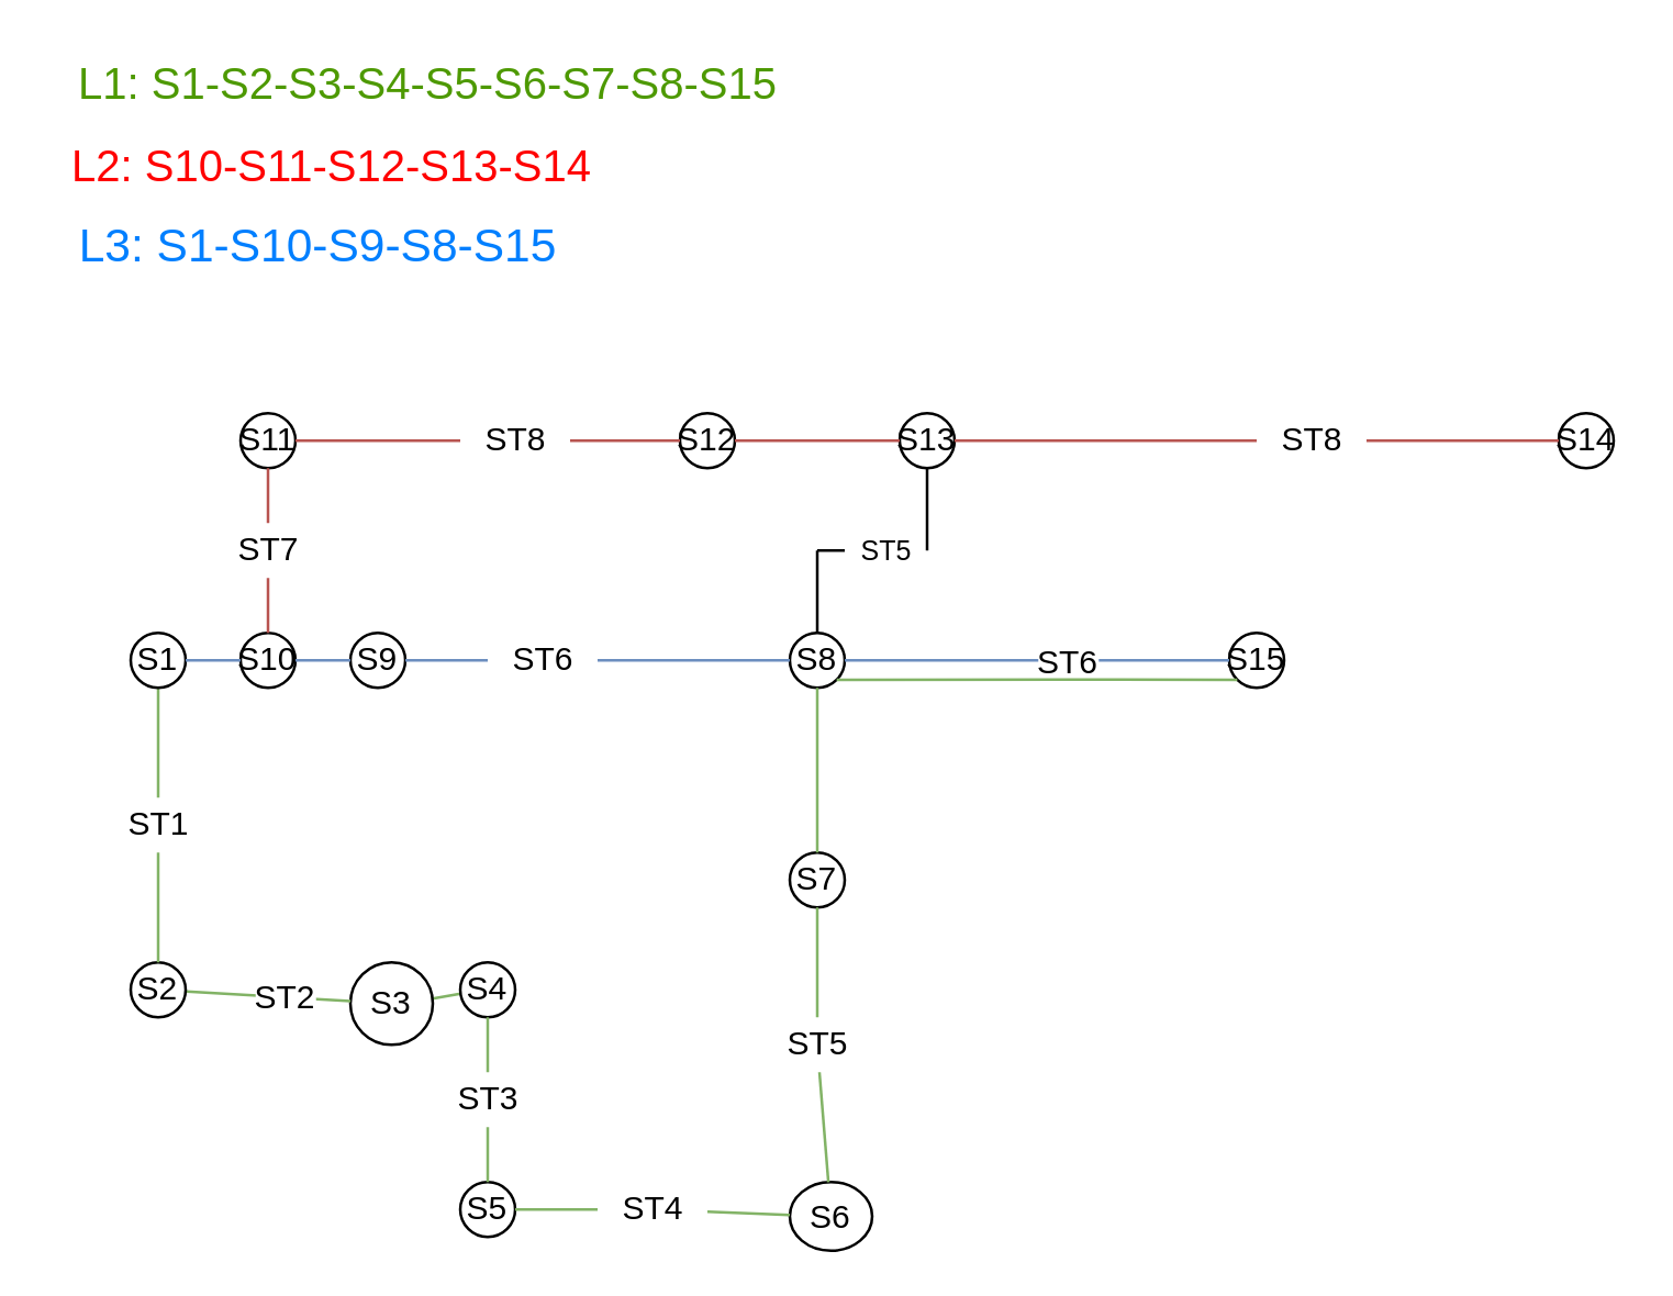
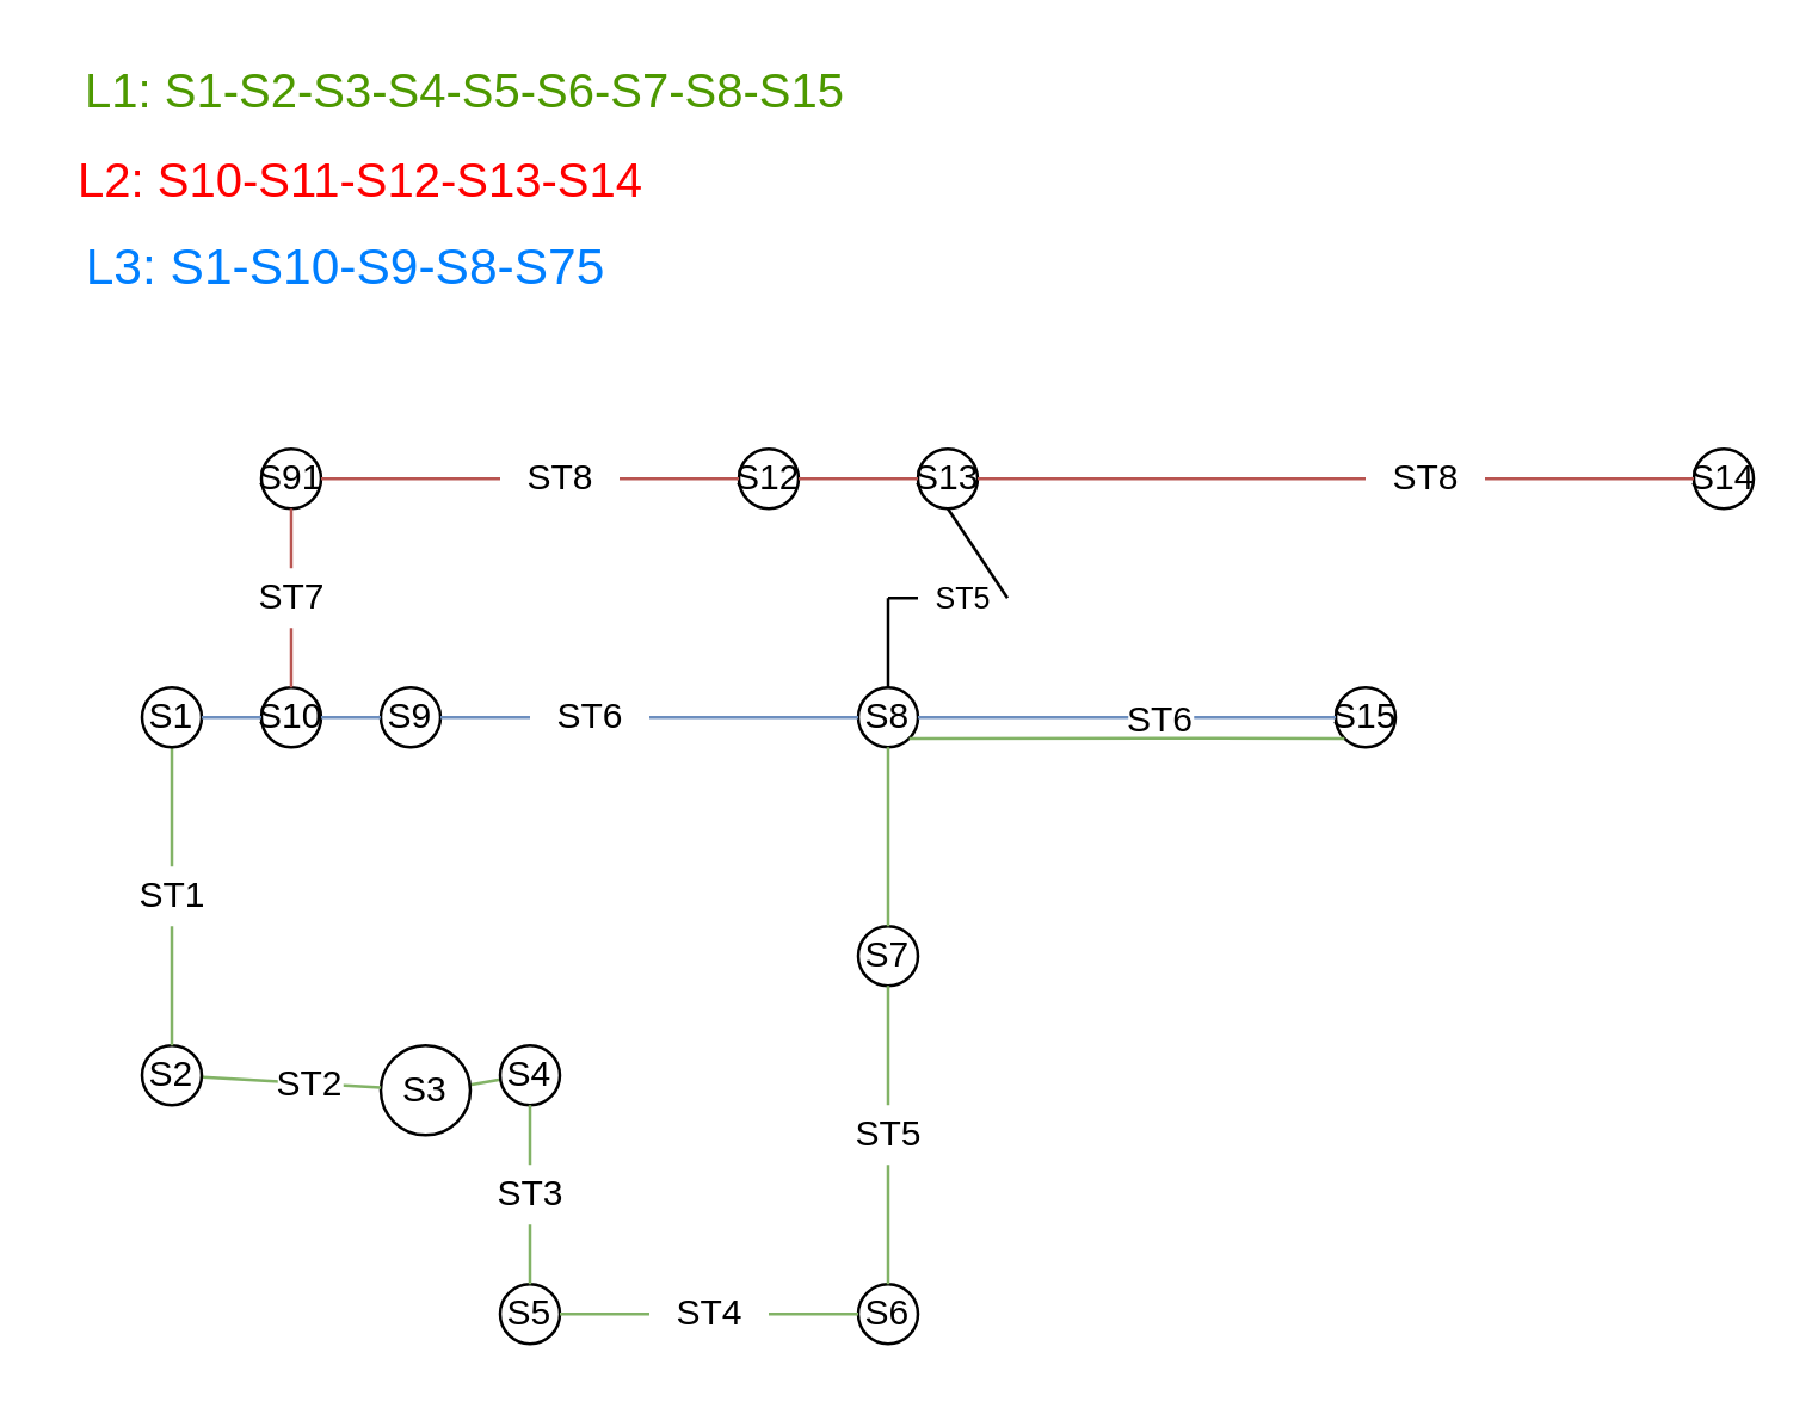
  <mxCell id="0" />
  <mxCell id="1" parent="0" />
  <mxCell id="2" value="" style="endArrow=none;html=1;fillColor=#d5e8d4;strokeColor=#82b366;" edge="1" parent="1" source="4" target="8"><mxGeometry width="50" height="50" relative="1" as="geometry"><mxPoint x="57" y="360" as="sourcePoint" /><mxPoint x="177" y="360" as="targetPoint" /></mxGeometry></mxCell>
  <mxCell id="3" value="" style="endArrow=none;html=1;fillColor=#d5e8d4;strokeColor=#82b366;" edge="1" parent="1" source="38"><mxGeometry width="50" height="50" relative="1" as="geometry"><mxPoint x="57" y="360" as="sourcePoint" /><mxPoint x="57" y="240" as="targetPoint" /></mxGeometry></mxCell>
  <mxCell id="4" value="S3" style="ellipse;whiteSpace=wrap;html=1;aspect=fixed;" vertex="1" parent="1"><mxGeometry x="127" y="350" width="30" height="30" as="geometry" /></mxCell>
  <mxCell id="5" value="" style="endArrow=none;html=1;fillColor=#d5e8d4;strokeColor=#82b366;" edge="1" parent="1" target="4"><mxGeometry width="50" height="50" relative="1" as="geometry"><mxPoint x="57" y="360" as="sourcePoint" /><mxPoint x="217" y="360" as="targetPoint" /></mxGeometry></mxCell>
  <mxCell id="6" value="ST2" style="text;html=1;align=center;verticalAlign=middle;resizable=0;points=[];labelBackgroundColor=#ffffff;" vertex="1" connectable="0" parent="5"><mxGeometry x="0.314" y="-2" relative="1" as="geometry"><mxPoint y="-2" as="offset" /></mxGeometry></mxCell>
  <mxCell id="7" value="S2" style="ellipse;whiteSpace=wrap;html=1;aspect=fixed;" vertex="1" parent="1"><mxGeometry x="47" y="350" width="20" height="20" as="geometry" /></mxCell>
  <mxCell id="8" value="S4" style="ellipse;whiteSpace=wrap;html=1;aspect=fixed;" vertex="1" parent="1"><mxGeometry x="167" y="350" width="20" height="20" as="geometry" /></mxCell>
  <mxCell id="9" value="" style="endArrow=none;html=1;fillColor=#d5e8d4;strokeColor=#82b366;" edge="1" parent="1" source="42" target="8"><mxGeometry width="50" height="50" relative="1" as="geometry"><mxPoint x="177" y="440" as="sourcePoint" /><mxPoint x="207" y="360" as="targetPoint" /></mxGeometry></mxCell>
  <mxCell id="10" value="S5" style="ellipse;whiteSpace=wrap;html=1;aspect=fixed;" vertex="1" parent="1"><mxGeometry x="167" y="430" width="20" height="20" as="geometry" /></mxCell>
- <mxCell id="11" value="S6" style="ellipse;whiteSpace=wrap;html=1;aspect=fixed;" vertex="1" parent="1"><mxGeometry x="287" y="430" width="30" height="25" as="geometry" /></mxCell>
+ <mxCell id="11" value="S6" style="ellipse;whiteSpace=wrap;html=1;aspect=fixed;" vertex="1" parent="1"><mxGeometry x="287" y="430" width="20" height="20" as="geometry" /></mxCell>
  <mxCell id="12" value="S7" style="ellipse;whiteSpace=wrap;html=1;aspect=fixed;" vertex="1" parent="1"><mxGeometry x="287" y="310" width="20" height="20" as="geometry" /></mxCell>
  <mxCell id="13" value="S8" style="ellipse;whiteSpace=wrap;html=1;aspect=fixed;" vertex="1" parent="1"><mxGeometry x="287" y="230" width="20" height="20" as="geometry" /></mxCell>
  <mxCell id="14" value="S1" style="ellipse;whiteSpace=wrap;html=1;aspect=fixed;" vertex="1" parent="1"><mxGeometry x="47" y="230" width="20" height="20" as="geometry" /></mxCell>
  <mxCell id="15" value="S15" style="ellipse;whiteSpace=wrap;html=1;aspect=fixed;" vertex="1" parent="1"><mxGeometry x="447" y="230" width="20" height="20" as="geometry" /></mxCell>
  <mxCell id="16" value="" style="endArrow=none;html=1;fillColor=#d5e8d4;strokeColor=#82b366;" edge="1" parent="1" source="44" target="11"><mxGeometry width="50" height="50" relative="1" as="geometry"><mxPoint x="187" y="440" as="sourcePoint" /><mxPoint x="277" y="430" as="targetPoint" /></mxGeometry></mxCell>
  <mxCell id="17" value="" style="endArrow=none;html=1;fillColor=#d5e8d4;strokeColor=#82b366;" edge="1" parent="1" source="46" target="12"><mxGeometry width="50" height="50" relative="1" as="geometry"><mxPoint x="197" y="450" as="sourcePoint" /><mxPoint x="197" y="390" as="targetPoint" /></mxGeometry></mxCell>
  <mxCell id="18" value="" style="endArrow=none;html=1;exitX=0.5;exitY=0;exitDx=0;exitDy=0;fillColor=#d5e8d4;strokeColor=#82b366;" edge="1" parent="1" source="12" target="13"><mxGeometry width="50" height="50" relative="1" as="geometry"><mxPoint x="207" y="460" as="sourcePoint" /><mxPoint x="207" y="400" as="targetPoint" /></mxGeometry></mxCell>
  <mxCell id="19" value="" style="endArrow=none;html=1;exitX=1;exitY=0.5;exitDx=0;exitDy=0;fillColor=#dae8fc;strokeColor=#6c8ebf;" edge="1" parent="1" source="13" target="15"><mxGeometry width="50" height="50" relative="1" as="geometry"><mxPoint x="217" y="470" as="sourcePoint" /><mxPoint x="217" y="410" as="targetPoint" /></mxGeometry></mxCell>
  <mxCell id="20" value="ST6" style="text;html=1;align=center;verticalAlign=middle;resizable=0;points=[];labelBackgroundColor=#ffffff;" vertex="1" connectable="0" parent="19"><mxGeometry x="0.3" y="-3" relative="1" as="geometry"><mxPoint x="-11" y="-3" as="offset" /></mxGeometry></mxCell>
  <mxCell id="21" value="S10" style="ellipse;whiteSpace=wrap;html=1;aspect=fixed;" vertex="1" parent="1"><mxGeometry x="87" y="230" width="20" height="20" as="geometry" /></mxCell>
  <mxCell id="22" value="S9" style="ellipse;whiteSpace=wrap;html=1;aspect=fixed;" vertex="1" parent="1"><mxGeometry x="127" y="230" width="20" height="20" as="geometry" /></mxCell>
  <mxCell id="23" value="" style="endArrow=none;html=1;exitX=1;exitY=0.5;exitDx=0;exitDy=0;fillColor=#dae8fc;strokeColor=#6c8ebf;" edge="1" parent="1" source="40" target="13"><mxGeometry width="50" height="50" relative="1" as="geometry"><mxPoint x="187" y="270" as="sourcePoint" /><mxPoint x="237" y="220" as="targetPoint" /></mxGeometry></mxCell>
  <mxCell id="24" value="" style="endArrow=none;html=1;fillColor=#dae8fc;strokeColor=#6c8ebf;" edge="1" parent="1" source="21" target="22"><mxGeometry width="50" height="50" relative="1" as="geometry"><mxPoint x="117" y="320" as="sourcePoint" /><mxPoint x="167" y="270" as="targetPoint" /></mxGeometry></mxCell>
  <mxCell id="25" value="" style="endArrow=none;html=1;fillColor=#dae8fc;strokeColor=#6c8ebf;" edge="1" parent="1" source="14" target="21"><mxGeometry width="50" height="50" relative="1" as="geometry"><mxPoint x="97" y="200" as="sourcePoint" /><mxPoint x="77" y="220" as="targetPoint" /></mxGeometry></mxCell>
- <mxCell id="26" value="S11" style="ellipse;whiteSpace=wrap;html=1;aspect=fixed;" vertex="1" parent="1"><mxGeometry x="87" y="150" width="20" height="20" as="geometry" /></mxCell>
+ <mxCell id="26" value="S91" style="ellipse;whiteSpace=wrap;html=1;aspect=fixed;" vertex="1" parent="1"><mxGeometry x="87" y="150" width="20" height="20" as="geometry" /></mxCell>
  <mxCell id="27" value="S12" style="ellipse;whiteSpace=wrap;html=1;aspect=fixed;" vertex="1" parent="1"><mxGeometry x="247" y="150" width="20" height="20" as="geometry" /></mxCell>
- <mxCell id="28" value="S13" style="ellipse;whiteSpace=wrap;html=1;aspect=fixed;" vertex="1" parent="1"><mxGeometry x="327" y="150" width="20" height="20" as="geometry" /></mxCell>
+ <mxCell id="28" value="S13" style="ellipse;whiteSpace=wrap;html=1;aspect=fixed;" vertex="1" parent="1"><mxGeometry x="307" y="150" width="20" height="20" as="geometry" /></mxCell>
  <mxCell id="29" value="S14" style="ellipse;whiteSpace=wrap;html=1;aspect=fixed;" vertex="1" parent="1"><mxGeometry x="567" y="150" width="20" height="20" as="geometry" /></mxCell>
  <mxCell id="30" value="" style="endArrow=none;html=1;exitX=1;exitY=0.5;exitDx=0;exitDy=0;entryX=0;entryY=0.5;entryDx=0;entryDy=0;fillColor=#f8cecc;strokeColor=#b85450;" edge="1" parent="1" source="53" target="29"><mxGeometry width="50" height="50" relative="1" as="geometry"><mxPoint x="397" y="190" as="sourcePoint" /><mxPoint x="447" y="140" as="targetPoint" /></mxGeometry></mxCell>
  <mxCell id="31" value="" style="endArrow=none;html=1;exitX=0.5;exitY=0;exitDx=0;exitDy=0;" edge="1" parent="1" source="13"><mxGeometry width="50" height="50" relative="1" as="geometry"><mxPoint x="267" y="230" as="sourcePoint" /><mxPoint x="297" y="200" as="targetPoint" /></mxGeometry></mxCell>
  <mxCell id="32" value="" style="endArrow=none;html=1;" edge="1" parent="1"><mxGeometry width="50" height="50" relative="1" as="geometry"><mxPoint x="337" y="200" as="sourcePoint" /><mxPoint x="337" y="200" as="targetPoint" /></mxGeometry></mxCell>
  <mxCell id="33" value="" style="endArrow=none;html=1;entryX=0.5;entryY=1;entryDx=0;entryDy=0;" edge="1" parent="1" target="28"><mxGeometry width="50" height="50" relative="1" as="geometry"><mxPoint x="337" y="200" as="sourcePoint" /><mxPoint x="407" y="190" as="targetPoint" /></mxGeometry></mxCell>
  <mxCell id="34" value="" style="endArrow=none;html=1;entryX=0;entryY=0.5;entryDx=0;entryDy=0;exitX=1;exitY=0.5;exitDx=0;exitDy=0;fillColor=#f8cecc;strokeColor=#b85450;" edge="1" parent="1" source="27" target="28"><mxGeometry width="50" height="50" relative="1" as="geometry"><mxPoint x="187" y="150" as="sourcePoint" /><mxPoint x="237" y="100" as="targetPoint" /></mxGeometry></mxCell>
  <mxCell id="35" value="" style="endArrow=none;html=1;exitX=1;exitY=0.5;exitDx=0;exitDy=0;entryX=0;entryY=0.5;entryDx=0;entryDy=0;fillColor=#f8cecc;strokeColor=#b85450;" edge="1" parent="1" source="50" target="27"><mxGeometry width="50" height="50" relative="1" as="geometry"><mxPoint x="147" y="150" as="sourcePoint" /><mxPoint x="197" y="100" as="targetPoint" /></mxGeometry></mxCell>
  <mxCell id="36" value="" style="endArrow=none;html=1;exitX=0.5;exitY=0;exitDx=0;exitDy=0;fillColor=#f8cecc;strokeColor=#b85450;" edge="1" parent="1" source="48"><mxGeometry width="50" height="50" relative="1" as="geometry"><mxPoint x="47" y="160" as="sourcePoint" /><mxPoint x="97" y="170" as="targetPoint" /></mxGeometry></mxCell>
  <mxCell id="37" value="" style="endArrow=none;html=1;exitX=1;exitY=1;exitDx=0;exitDy=0;entryX=0;entryY=1;entryDx=0;entryDy=0;fillColor=#d5e8d4;strokeColor=#82b366;" edge="1" parent="1" source="13" target="15"><mxGeometry width="50" height="50" relative="1" as="geometry"><mxPoint x="377" y="310" as="sourcePoint" /><mxPoint x="427" y="260" as="targetPoint" /><Array as="points"><mxPoint x="397" y="247" /></Array></mxGeometry></mxCell>
  <mxCell id="38" value="ST1" style="text;html=1;align=center;verticalAlign=middle;resizable=0;points=[];autosize=1;" vertex="1" parent="1"><mxGeometry x="37" y="290" width="40" height="20" as="geometry" /></mxCell>
  <mxCell id="39" value="" style="endArrow=none;html=1;fillColor=#d5e8d4;strokeColor=#82b366;" edge="1" parent="1" source="7" target="38"><mxGeometry width="50" height="50" relative="1" as="geometry"><mxPoint x="57" y="350" as="sourcePoint" /><mxPoint x="57" y="240" as="targetPoint" /></mxGeometry></mxCell>
  <mxCell id="40" value="ST6" style="text;html=1;align=center;verticalAlign=middle;resizable=0;points=[];autosize=1;" vertex="1" parent="1"><mxGeometry x="177" y="230" width="40" height="20" as="geometry" /></mxCell>
  <mxCell id="41" value="" style="endArrow=none;html=1;exitX=1;exitY=0.5;exitDx=0;exitDy=0;fillColor=#dae8fc;strokeColor=#6c8ebf;" edge="1" parent="1" source="22" target="40"><mxGeometry width="50" height="50" relative="1" as="geometry"><mxPoint x="147" y="240" as="sourcePoint" /><mxPoint x="287" y="240" as="targetPoint" /></mxGeometry></mxCell>
  <mxCell id="42" value="ST3" style="text;html=1;align=center;verticalAlign=middle;resizable=0;points=[];autosize=1;" vertex="1" parent="1"><mxGeometry x="157" y="390" width="40" height="20" as="geometry" /></mxCell>
  <mxCell id="43" value="" style="endArrow=none;html=1;fillColor=#d5e8d4;strokeColor=#82b366;" edge="1" parent="1" source="10" target="42"><mxGeometry width="50" height="50" relative="1" as="geometry"><mxPoint x="177" y="430" as="sourcePoint" /><mxPoint x="177" y="370" as="targetPoint" /></mxGeometry></mxCell>
  <mxCell id="44" value="ST4" style="text;html=1;align=center;verticalAlign=middle;resizable=0;points=[];autosize=1;" vertex="1" parent="1"><mxGeometry x="217" y="430" width="40" height="20" as="geometry" /></mxCell>
  <mxCell id="45" value="" style="endArrow=none;html=1;fillColor=#d5e8d4;strokeColor=#82b366;" edge="1" parent="1" source="10" target="44"><mxGeometry width="50" height="50" relative="1" as="geometry"><mxPoint x="187" y="440" as="sourcePoint" /><mxPoint x="287" y="440" as="targetPoint" /></mxGeometry></mxCell>
  <mxCell id="46" value="ST5" style="text;html=1;align=center;verticalAlign=middle;resizable=0;points=[];autosize=1;" vertex="1" parent="1"><mxGeometry x="277" y="370" width="40" height="20" as="geometry" /></mxCell>
  <mxCell id="47" value="" style="endArrow=none;html=1;fillColor=#d5e8d4;strokeColor=#82b366;" edge="1" parent="1" source="11" target="46"><mxGeometry width="50" height="50" relative="1" as="geometry"><mxPoint x="297" y="430" as="sourcePoint" /><mxPoint x="297" y="330" as="targetPoint" /></mxGeometry></mxCell>
  <mxCell id="48" value="ST7" style="text;html=1;align=center;verticalAlign=middle;resizable=0;points=[];autosize=1;" vertex="1" parent="1"><mxGeometry x="77" y="190" width="40" height="20" as="geometry" /></mxCell>
  <mxCell id="49" value="" style="endArrow=none;html=1;exitX=0.5;exitY=0;exitDx=0;exitDy=0;fillColor=#f8cecc;strokeColor=#b85450;" edge="1" parent="1" source="21" target="48"><mxGeometry width="50" height="50" relative="1" as="geometry"><mxPoint x="97" y="230" as="sourcePoint" /><mxPoint x="97" y="170" as="targetPoint" /></mxGeometry></mxCell>
  <mxCell id="50" value="ST8" style="text;html=1;align=center;verticalAlign=middle;resizable=0;points=[];autosize=1;" vertex="1" parent="1"><mxGeometry x="167" y="150" width="40" height="20" as="geometry" /></mxCell>
  <mxCell id="51" value="" style="endArrow=none;html=1;exitX=1;exitY=0.5;exitDx=0;exitDy=0;entryX=0;entryY=0.5;entryDx=0;entryDy=0;fillColor=#f8cecc;strokeColor=#b85450;" edge="1" parent="1" source="26" target="50"><mxGeometry width="50" height="50" relative="1" as="geometry"><mxPoint x="107" y="160" as="sourcePoint" /><mxPoint x="247" y="160" as="targetPoint" /></mxGeometry></mxCell>
  <mxCell id="52" value="" style="endArrow=none;html=1;" edge="1" parent="1"><mxGeometry width="50" height="50" relative="1" as="geometry"><mxPoint x="297" y="200" as="sourcePoint" /><mxPoint x="297" y="200" as="targetPoint" /></mxGeometry></mxCell>
  <mxCell id="53" value="ST8" style="text;html=1;align=center;verticalAlign=middle;resizable=0;points=[];autosize=1;" vertex="1" parent="1"><mxGeometry x="457" y="150" width="40" height="20" as="geometry" /></mxCell>
  <mxCell id="54" value="" style="endArrow=none;html=1;exitX=1;exitY=0.5;exitDx=0;exitDy=0;entryX=0;entryY=0.5;entryDx=0;entryDy=0;fillColor=#f8cecc;strokeColor=#b85450;" edge="1" parent="1" source="28" target="53"><mxGeometry width="50" height="50" relative="1" as="geometry"><mxPoint x="347" y="160" as="sourcePoint" /><mxPoint x="567" y="160" as="targetPoint" /></mxGeometry></mxCell>
  <mxCell id="55" value="" style="endArrow=none;html=1;" edge="1" parent="1" source="56"><mxGeometry width="50" height="50" relative="1" as="geometry"><mxPoint x="297" y="200" as="sourcePoint" /><mxPoint x="337" y="200" as="targetPoint" /></mxGeometry></mxCell>
  <mxCell id="56" value="&lt;font style=&quot;font-size: 10px&quot;&gt;ST5&lt;/font&gt;" style="text;html=1;align=center;verticalAlign=middle;resizable=0;points=[];autosize=1;strokeWidth=2;" vertex="1" parent="1"><mxGeometry x="307" y="190" width="30" height="20" as="geometry" /></mxCell>
  <mxCell id="57" value="" style="endArrow=none;html=1;" edge="1" parent="1" target="56"><mxGeometry width="50" height="50" relative="1" as="geometry"><mxPoint x="297" y="200" as="sourcePoint" /><mxPoint x="337" y="200" as="targetPoint" /></mxGeometry></mxCell>
  <mxCell id="58" value="&lt;font color=&quot;#4d9900&quot; style=&quot;font-size: 16px&quot;&gt;L1: S1-S2-S3-S4-S5-S6-S7-S8-S15&lt;/font&gt;" style="text;html=1;align=center;verticalAlign=middle;resizable=0;points=[];autosize=1;fontSize=13;" vertex="1" parent="1"><mxGeometry x="20" y="20" width="270" height="20" as="geometry" /></mxCell>
  <mxCell id="59" value="&lt;font color=&quot;#ff0000&quot; style=&quot;font-size: 16px&quot;&gt;L2: S10-S11-S12-S13-S14&lt;/font&gt;" style="text;html=1;align=center;verticalAlign=middle;resizable=0;points=[];autosize=1;fontSize=13;" vertex="1" parent="1"><mxGeometry x="20" y="50" width="200" height="20" as="geometry" /></mxCell>
- <mxCell id="60" value="&lt;font color=&quot;#007fff&quot; style=&quot;font-size: 17px&quot;&gt;L3: S1-S10-S9-S8-S15&lt;/font&gt;" style="text;html=1;align=center;verticalAlign=middle;resizable=0;points=[];autosize=1;fontSize=13;" vertex="1" parent="1"><mxGeometry x="20" y="80" width="190" height="20" as="geometry" /></mxCell>
+ <mxCell id="60" value="&lt;font color=&quot;#007fff&quot; style=&quot;font-size: 17px&quot;&gt;L3: S1-S10-S9-S8-S75&lt;/font&gt;" style="text;html=1;align=center;verticalAlign=middle;resizable=0;points=[];autosize=1;fontSize=13;" vertex="1" parent="1"><mxGeometry x="20" y="80" width="190" height="20" as="geometry" /></mxCell>
